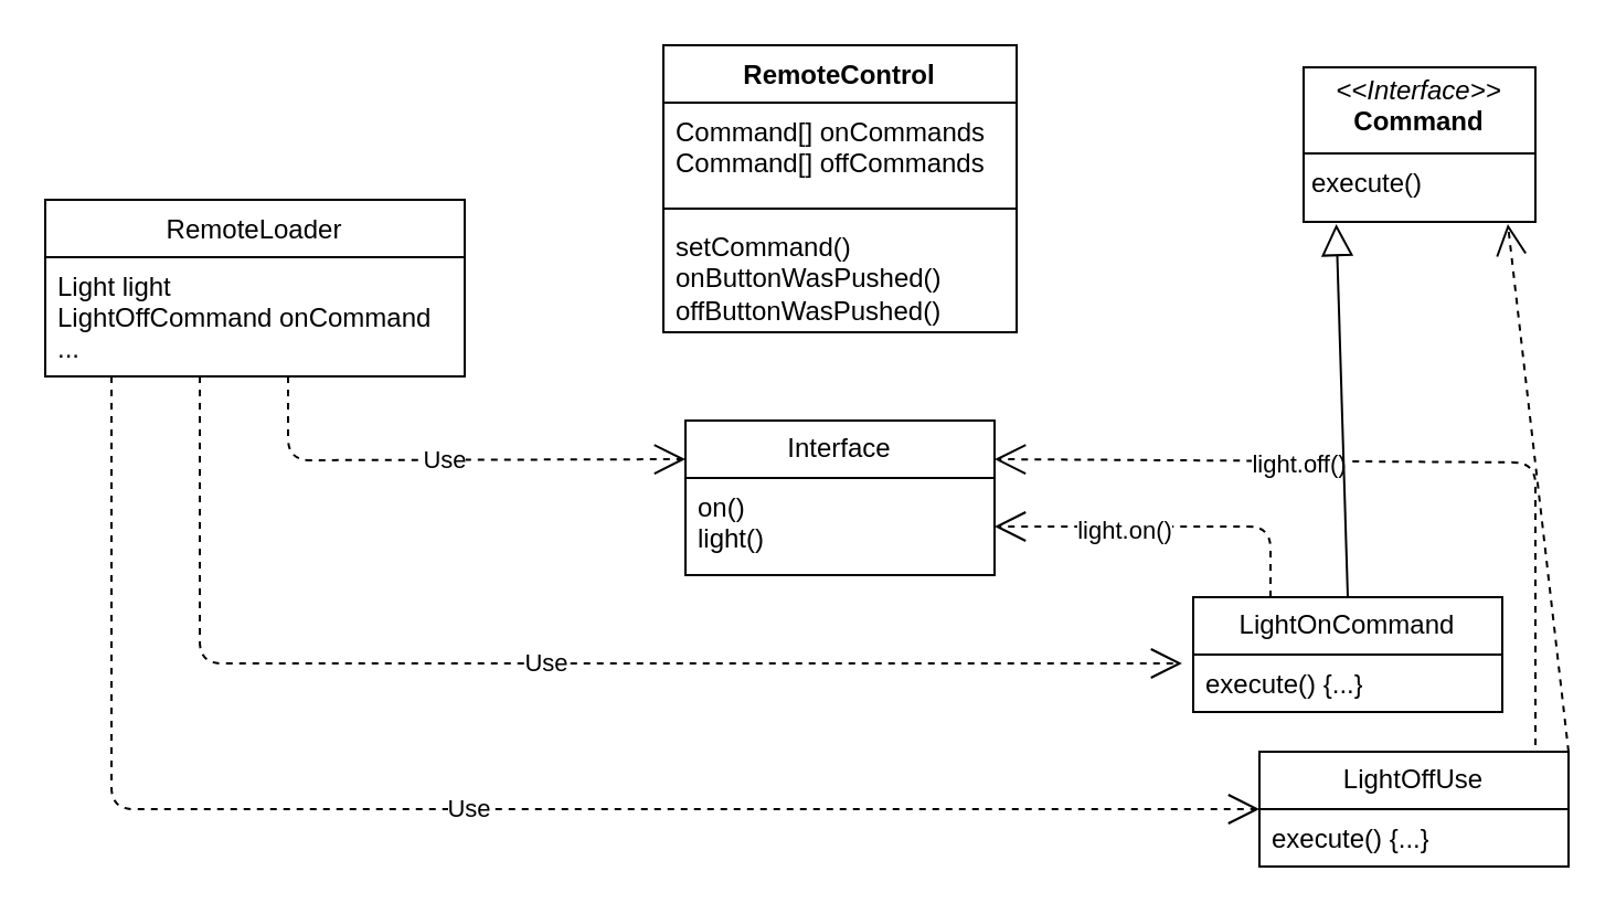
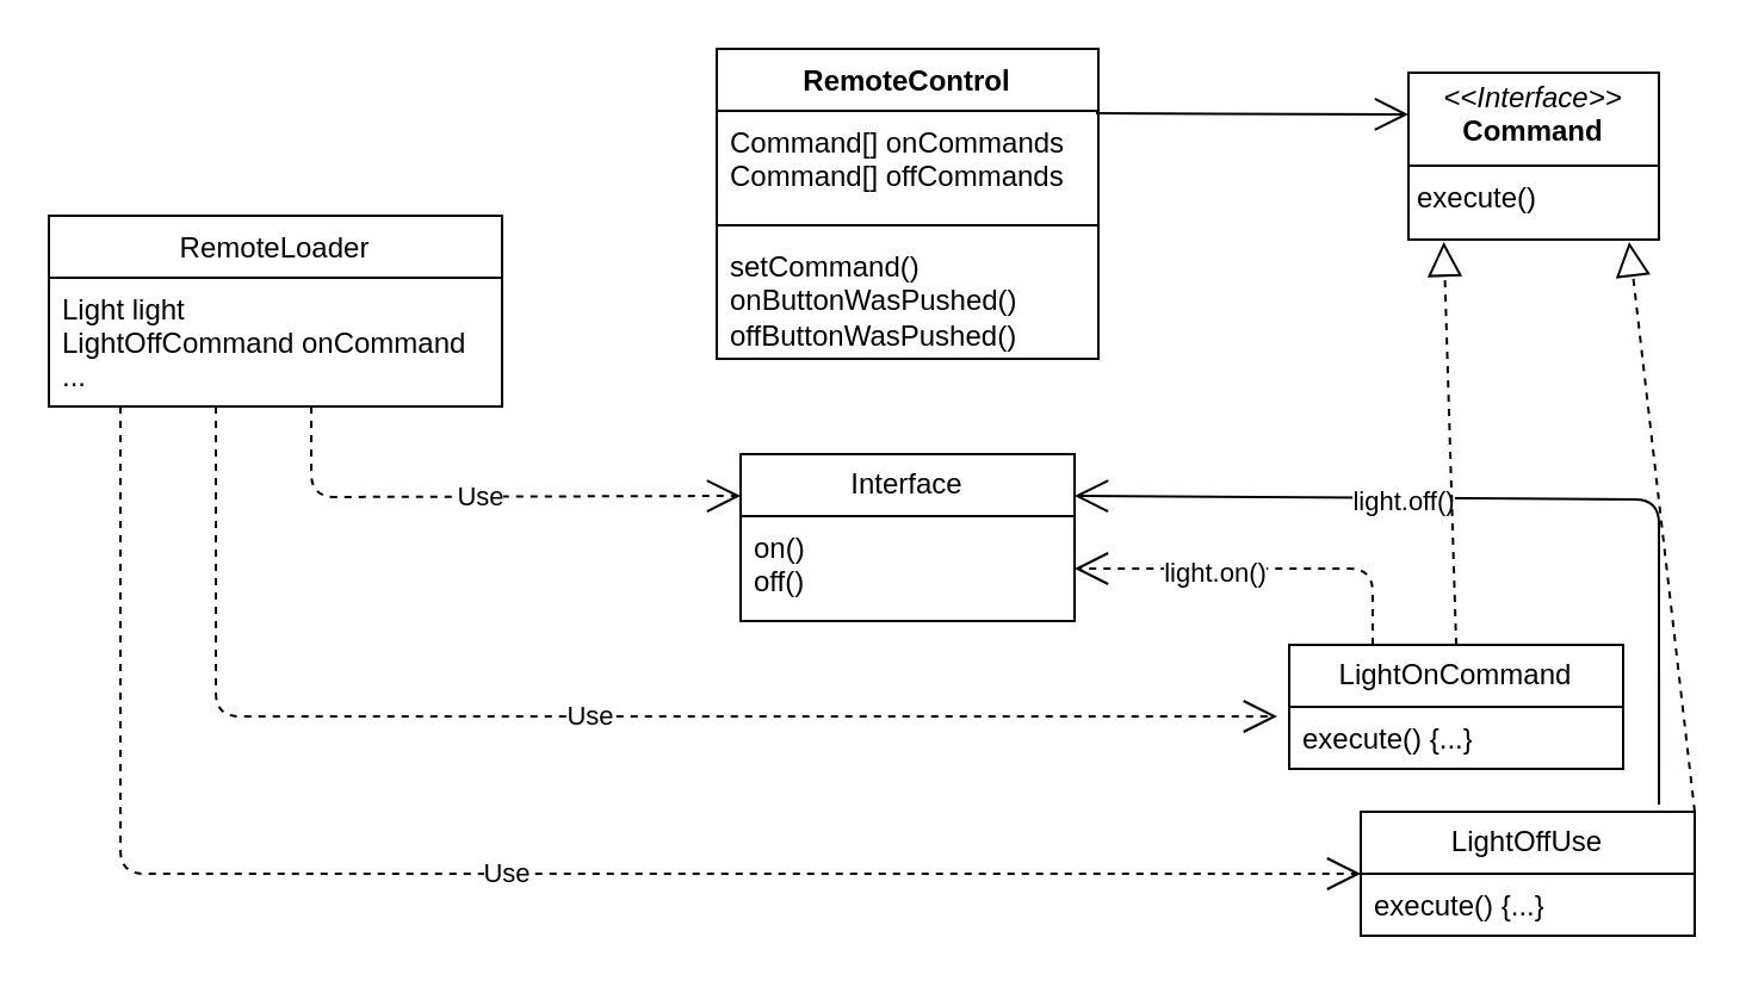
  <mxCell id="0" />
  <mxCell id="1" parent="0" />
  <mxCell id="2" value="RemoteLoader" style="swimlane;fontStyle=0;align=center;verticalAlign=top;childLayout=stackLayout;horizontal=1;startSize=26;horizontalStack=0;resizeParent=1;resizeLast=0;collapsible=1;marginBottom=0;rounded=0;shadow=0;strokeWidth=1;" parent="1" vertex="1"><mxGeometry x="20" y="90" width="190" height="80" as="geometry"><mxRectangle x="550" y="140" width="160" height="26" as="alternateBounds" /></mxGeometry></mxCell>
  <mxCell id="3" value="Light light&#10;LightOffCommand onCommand&#10;..." style="text;align=left;verticalAlign=top;spacingLeft=4;spacingRight=4;overflow=hidden;rotatable=0;points=[[0,0.5],[1,0.5]];portConstraint=eastwest;" parent="2" vertex="1"><mxGeometry y="26" width="190" height="44" as="geometry" /></mxCell>
  <mxCell id="4" value="Interface" style="swimlane;fontStyle=0;childLayout=stackLayout;horizontal=1;startSize=26;fillColor=none;horizontalStack=0;resizeParent=1;resizeParentMax=0;resizeLast=0;collapsible=1;marginBottom=0;whiteSpace=wrap;html=1;" vertex="1" parent="1"><mxGeometry x="310" y="190" width="140" height="70" as="geometry" /></mxCell>
- <mxCell id="5" value="on()&lt;div&gt;light()&lt;/div&gt;" style="text;strokeColor=none;fillColor=none;align=left;verticalAlign=top;spacingLeft=4;spacingRight=4;overflow=hidden;rotatable=0;points=[[0,0.5],[1,0.5]];portConstraint=eastwest;whiteSpace=wrap;html=1;" vertex="1" parent="4"><mxGeometry y="26" width="140" height="44" as="geometry" /></mxCell>
+ <mxCell id="5" value="on()&lt;div&gt;off()&lt;/div&gt;" style="text;strokeColor=none;fillColor=none;align=left;verticalAlign=top;spacingLeft=4;spacingRight=4;overflow=hidden;rotatable=0;points=[[0,0.5],[1,0.5]];portConstraint=eastwest;whiteSpace=wrap;html=1;" vertex="1" parent="4"><mxGeometry y="26" width="140" height="44" as="geometry" /></mxCell>
  <mxCell id="6" value="&lt;span style=&quot;text-align: left; text-wrap: nowrap;&quot;&gt;LightOnCommand&lt;/span&gt;" style="swimlane;fontStyle=0;childLayout=stackLayout;horizontal=1;startSize=26;fillColor=none;horizontalStack=0;resizeParent=1;resizeParentMax=0;resizeLast=0;collapsible=1;marginBottom=0;whiteSpace=wrap;html=1;" vertex="1" parent="1"><mxGeometry x="540" y="270" width="140" height="52" as="geometry" /></mxCell>
  <mxCell id="7" value="execute() {...}" style="text;strokeColor=none;fillColor=none;align=left;verticalAlign=top;spacingLeft=4;spacingRight=4;overflow=hidden;rotatable=0;points=[[0,0.5],[1,0.5]];portConstraint=eastwest;whiteSpace=wrap;html=1;" vertex="1" parent="6"><mxGeometry y="26" width="140" height="26" as="geometry" /></mxCell>
  <mxCell id="8" value="&lt;span style=&quot;text-align: left; text-wrap: nowrap;&quot;&gt;LightOff&lt;/span&gt;&lt;span style=&quot;text-align: left; text-wrap: nowrap; background-color: initial;&quot;&gt;Use&lt;/span&gt;" style="swimlane;fontStyle=0;childLayout=stackLayout;horizontal=1;startSize=26;fillColor=none;horizontalStack=0;resizeParent=1;resizeParentMax=0;resizeLast=0;collapsible=1;marginBottom=0;whiteSpace=wrap;html=1;" vertex="1" parent="1"><mxGeometry x="570" y="340" width="140" height="52" as="geometry" /></mxCell>
  <mxCell id="9" value="execute() {...}" style="text;strokeColor=none;fillColor=none;align=left;verticalAlign=top;spacingLeft=4;spacingRight=4;overflow=hidden;rotatable=0;points=[[0,0.5],[1,0.5]];portConstraint=eastwest;whiteSpace=wrap;html=1;" vertex="1" parent="8"><mxGeometry y="26" width="140" height="26" as="geometry" /></mxCell>
  <mxCell id="10" value="Use" style="endArrow=open;endSize=12;dashed=1;html=1;rounded=1;entryX=0;entryY=0.25;entryDx=0;entryDy=0;curved=0;" edge="1" parent="1" target="4"><mxGeometry width="160" relative="1" as="geometry"><mxPoint x="130" y="170" as="sourcePoint" /><mxPoint x="290" y="210" as="targetPoint" /><Array as="points"><mxPoint x="130" y="208" /></Array><mxPoint as="offset" /></mxGeometry></mxCell>
  <mxCell id="11" value="Use" style="endArrow=open;endSize=12;dashed=1;html=1;rounded=1;entryX=-0.036;entryY=0.154;entryDx=0;entryDy=0;entryPerimeter=0;curved=0;" edge="1" parent="1" target="7"><mxGeometry width="160" relative="1" as="geometry"><mxPoint x="90" y="170" as="sourcePoint" /><mxPoint x="430" y="300" as="targetPoint" /><Array as="points"><mxPoint x="90" y="300" /></Array><mxPoint as="offset" /></mxGeometry></mxCell>
  <mxCell id="12" value="Use" style="endArrow=open;endSize=12;dashed=1;html=1;rounded=1;entryX=0;entryY=0.5;entryDx=0;entryDy=0;curved=0;" edge="1" parent="1" target="8"><mxGeometry width="160" relative="1" as="geometry"><mxPoint x="50" y="170" as="sourcePoint" /><mxPoint x="480" y="365.5" as="targetPoint" /><Array as="points"><mxPoint x="50" y="366" /></Array></mxGeometry></mxCell>
  <mxCell id="13" value="" style="endArrow=open;endFill=1;endSize=12;html=1;rounded=1;exitX=0.25;exitY=0;exitDx=0;exitDy=0;entryX=1;entryY=0.5;entryDx=0;entryDy=0;curved=0;dashed=1;" edge="1" parent="1" source="6" target="5"><mxGeometry width="160" relative="1" as="geometry"><mxPoint x="510" y="180" as="sourcePoint" /><mxPoint x="670" y="180" as="targetPoint" /><Array as="points"><mxPoint x="575" y="238" /></Array></mxGeometry></mxCell>
  <mxCell id="14" value="light.on()" style="edgeLabel;html=1;align=center;verticalAlign=middle;resizable=0;points=[];" vertex="1" connectable="0" parent="13"><mxGeometry x="0.261" y="1" relative="1" as="geometry"><mxPoint as="offset" /></mxGeometry></mxCell>
- <mxCell id="15" value="" style="endArrow=open;endFill=1;endSize=12;html=1;rounded=1;exitX=0.893;exitY=-0.058;exitDx=0;exitDy=0;entryX=1;entryY=0.25;entryDx=0;entryDy=0;exitPerimeter=0;curved=0;dashed=1;" edge="1" parent="1" source="8" target="4"><mxGeometry width="160" relative="1" as="geometry"><mxPoint x="695" y="241" as="sourcePoint" /><mxPoint x="570" y="209" as="targetPoint" /><Array as="points"><mxPoint x="695" y="209" /></Array></mxGeometry></mxCell>
+ <mxCell id="15" value="" style="endArrow=open;endFill=1;endSize=12;html=1;rounded=1;exitX=0.893;exitY=-0.058;exitDx=0;exitDy=0;entryX=1;entryY=0.25;entryDx=0;entryDy=0;exitPerimeter=0;curved=0;" edge="1" parent="1" source="8" target="4"><mxGeometry width="160" relative="1" as="geometry"><mxPoint x="695" y="241" as="sourcePoint" /><mxPoint x="570" y="209" as="targetPoint" /><Array as="points"><mxPoint x="695" y="209" /></Array></mxGeometry></mxCell>
  <mxCell id="16" value="light.off()" style="edgeLabel;html=1;align=center;verticalAlign=middle;resizable=0;points=[];" vertex="1" connectable="0" parent="15"><mxGeometry x="0.261" y="1" relative="1" as="geometry"><mxPoint as="offset" /></mxGeometry></mxCell>
  <mxCell id="17" value="RemoteControl" style="swimlane;fontStyle=1;align=center;verticalAlign=top;childLayout=stackLayout;horizontal=1;startSize=26;horizontalStack=0;resizeParent=1;resizeParentMax=0;resizeLast=0;collapsible=1;marginBottom=0;whiteSpace=wrap;html=1;" vertex="1" parent="1"><mxGeometry x="300" y="20" width="160" height="130" as="geometry" /></mxCell>
  <mxCell id="18" value="Command[] onCommands&lt;div&gt;Command[] offCommands&lt;br&gt;&lt;/div&gt;" style="text;strokeColor=none;fillColor=none;align=left;verticalAlign=top;spacingLeft=4;spacingRight=4;overflow=hidden;rotatable=0;points=[[0,0.5],[1,0.5]];portConstraint=eastwest;whiteSpace=wrap;html=1;" vertex="1" parent="17"><mxGeometry y="26" width="160" height="44" as="geometry" /></mxCell>
  <mxCell id="19" value="" style="line;strokeWidth=1;fillColor=none;align=left;verticalAlign=middle;spacingTop=-1;spacingLeft=3;spacingRight=3;rotatable=0;labelPosition=right;points=[];portConstraint=eastwest;strokeColor=inherit;" vertex="1" parent="17"><mxGeometry y="70" width="160" height="8" as="geometry" /></mxCell>
  <mxCell id="20" value="setCommand()&lt;div&gt;onButtonWasPushed()&lt;/div&gt;&lt;div&gt;offButtonWasPushed()&lt;br&gt;&lt;/div&gt;" style="text;strokeColor=none;fillColor=none;align=left;verticalAlign=top;spacingLeft=4;spacingRight=4;overflow=hidden;rotatable=0;points=[[0,0.5],[1,0.5]];portConstraint=eastwest;whiteSpace=wrap;html=1;" vertex="1" parent="17"><mxGeometry y="78" width="160" height="52" as="geometry" /></mxCell>
  <mxCell id="21" value="&lt;p style=&quot;margin:0px;margin-top:4px;text-align:center;&quot;&gt;&lt;i&gt;&amp;lt;&amp;lt;Interface&amp;gt;&amp;gt;&lt;/i&gt;&lt;br&gt;&lt;b&gt;Command&lt;/b&gt;&lt;/p&gt;&lt;hr size=&quot;1&quot; style=&quot;border-style:solid;&quot;&gt;&lt;p style=&quot;margin:0px;margin-left:4px;&quot;&gt;execute()&lt;/p&gt;" style="verticalAlign=top;align=left;overflow=fill;html=1;whiteSpace=wrap;" vertex="1" parent="1"><mxGeometry x="590" y="30" width="105" height="70" as="geometry" /></mxCell>
- <mxCell id="22" value="" style="endArrow=block;dashed=0;endFill=0;endSize=12;html=1;rounded=1;entryX=0.141;entryY=1.014;entryDx=0;entryDy=0;entryPerimeter=0;exitX=0.5;exitY=0;exitDx=0;exitDy=0;curved=0;" edge="1" parent="1" source="6" target="21"><mxGeometry width="160" relative="1" as="geometry"><mxPoint x="610" y="150" as="sourcePoint" /><mxPoint x="770" y="150" as="targetPoint" /></mxGeometry></mxCell>
- <mxCell id="23" value="" style="endArrow=open;dashed=1;endFill=0;endSize=12;html=1;rounded=0;entryX=0.881;entryY=1.014;entryDx=0;entryDy=0;entryPerimeter=0;exitX=1;exitY=0;exitDx=0;exitDy=0;" edge="1" parent="1" source="8" target="21"><mxGeometry width="160" relative="1" as="geometry"><mxPoint x="710" y="160" as="sourcePoint" /><mxPoint x="780" y="160" as="targetPoint" /></mxGeometry></mxCell>
+ <mxCell id="22" value="" style="endArrow=block;dashed=1;endFill=0;endSize=12;html=1;rounded=1;entryX=0.141;entryY=1.014;entryDx=0;entryDy=0;entryPerimeter=0;exitX=0.5;exitY=0;exitDx=0;exitDy=0;curved=0;" edge="1" parent="1" source="6" target="21"><mxGeometry width="160" relative="1" as="geometry"><mxPoint x="610" y="150" as="sourcePoint" /><mxPoint x="770" y="150" as="targetPoint" /></mxGeometry></mxCell>
+ <mxCell id="23" value="" style="endArrow=block;dashed=1;endFill=0;endSize=12;html=1;rounded=0;entryX=0.881;entryY=1.014;entryDx=0;entryDy=0;entryPerimeter=0;exitX=1;exitY=0;exitDx=0;exitDy=0;" edge="1" parent="1" source="8" target="21"><mxGeometry width="160" relative="1" as="geometry"><mxPoint x="710" y="160" as="sourcePoint" /><mxPoint x="780" y="160" as="targetPoint" /></mxGeometry></mxCell>
+ <mxCell id="24" value="" style="endArrow=open;endFill=1;endSize=12;html=1;rounded=0;entryX=0;entryY=0.25;entryDx=0;entryDy=0;exitX=0.994;exitY=0.023;exitDx=0;exitDy=0;exitPerimeter=0;" edge="1" parent="1" source="18" target="21"><mxGeometry width="160" relative="1" as="geometry"><mxPoint x="490" y="50" as="sourcePoint" /><mxPoint x="560" y="50" as="targetPoint" /></mxGeometry></mxCell>
